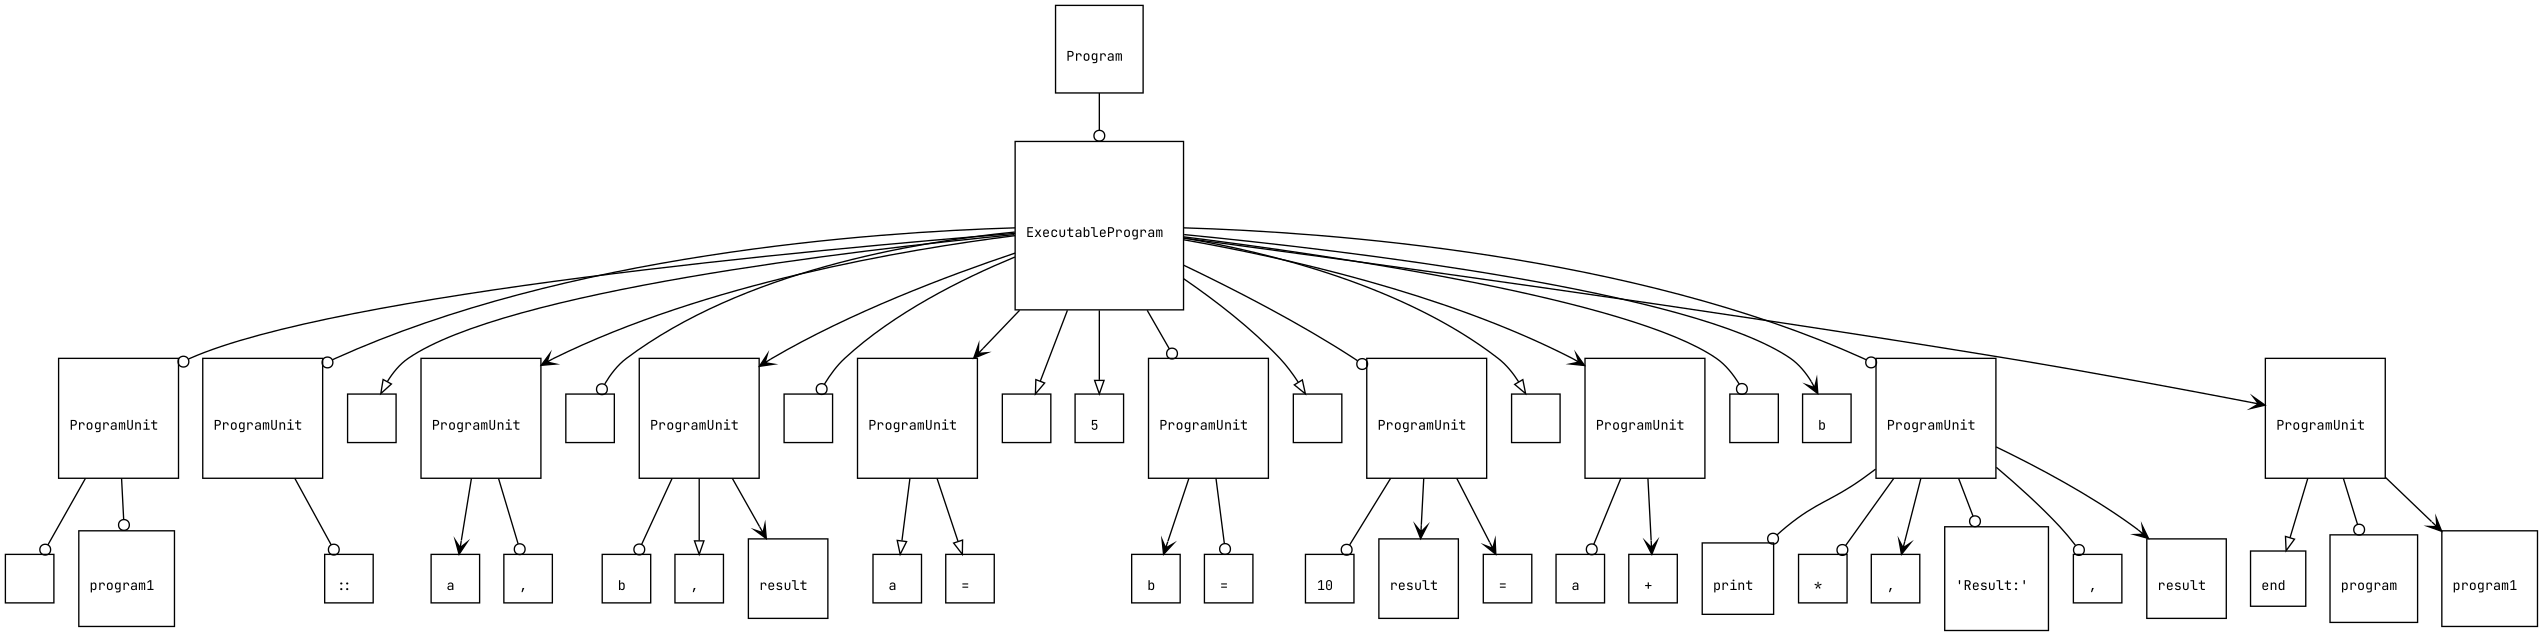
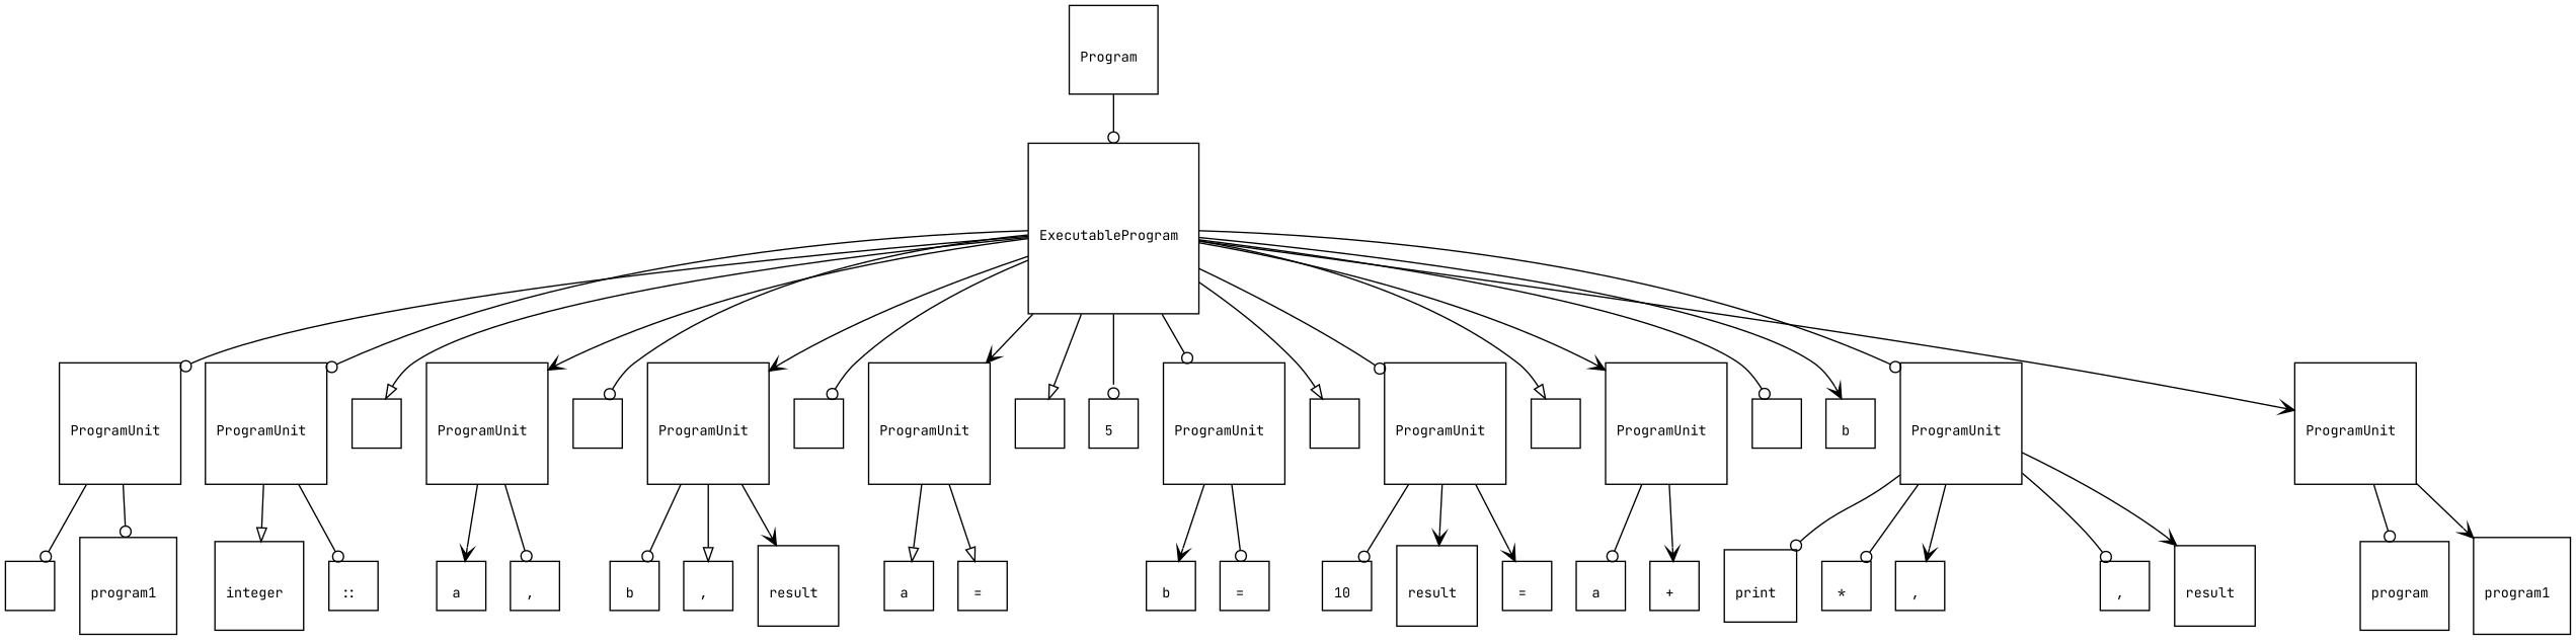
  digraph {
    fontname="JetBrains Mono"
    node [fontname="JetBrains Mono" fontsize=10 shape=square]
    edge [arrowhead=odot fontname="JetBrains Mono"]
    n1 [label="\lProgram \n"]
    n2 [label="\lExecutableProgram \n"]
    n3 [label="\lProgramUnit \n"]
    n4 [label="\lProgramUnit \n"]
    n5 [label="\l \n"]
    n6 [label="\lProgramUnit \n"]
    n7 [label="\l \n"]
    n8 [label="\lProgramUnit \n"]
    n9 [label="\l \n"]
    n10 [label="\lProgramUnit \n"]
    n11 [label="\l \n"]
    n12 [label="\l5 \n"]
    n13 [label="\lProgramUnit \n"]
    n14 [label="\l \n"]
    n15 [label="\lProgramUnit \n"]
    n16 [label="\l \n"]
    n17 [label="\lProgramUnit \n"]
    n18 [label="\l \n"]
    n19 [label="\lb \n"]
    n20 [label="\lProgramUnit \n"]
    n21 [label="\lProgramUnit \n"]
    n22 [label="\l \n"]
    n23 [label="\lprogram1 \n"]
+   n24 [label="\linteger \n"]
    n25 [label="\l:: \n"]
    n26 [label="\la \n"]
    n27 [label="\l, \n"]
    n28 [label="\lb \n"]
    n29 [label="\l, \n"]
    n30 [label="\lresult \n"]
    n31 [label="\la \n"]
    n32 [label="\l= \n"]
    n33 [label="\lb \n"]
    n34 [label="\l= \n"]
    n35 [label="\l10 \n"]
    n36 [label="\lresult \n"]
    n37 [label="\l= \n"]
    n38 [label="\la \n"]
    n39 [label="\l+ \n"]
    n40 [label="\lprint \n"]
    n41 [label="\l* \n"]
    n42 [label="\l, \n"]
-   n43 [label="\l'Result:' \n"]
    n44 [label="\l, \n"]
    n45 [label="\lresult \n"]
-   n46 [label="\lend \n"]
    n47 [label="\lprogram \n"]
    n48 [label="\lprogram1 \n"]
    n1 -> n2
    n2 -> n3
    n2 -> n4
    n2 -> n5 [arrowhead=onormal]
    n2 -> n6 [arrowhead=vee]
    n2 -> n7
    n2 -> n8 [arrowhead=vee]
    n2 -> n9
    n2 -> n10 [arrowhead=vee]
    n2 -> n11 [arrowhead=onormal]
-   n2 -> n12 [arrowhead=onormal]
+   n2 -> n12
    n2 -> n13
    n2 -> n14 [arrowhead=onormal]
    n2 -> n15
    n2 -> n16 [arrowhead=onormal]
    n2 -> n17 [arrowhead=vee]
    n2 -> n18
    n2 -> n19 [arrowhead=vee]
    n2 -> n20
    n2 -> n21 [arrowhead=vee]
    n3 -> n22
    n3 -> n23
+   n4 -> n24 [arrowhead=onormal]
    n4 -> n25
    n6 -> n26 [arrowhead=vee]
    n6 -> n27
    n8 -> n28
    n8 -> n29 [arrowhead=onormal]
    n8 -> n30 [arrowhead=vee]
    n10 -> n31 [arrowhead=onormal]
    n10 -> n32 [arrowhead=onormal]
    n13 -> n33 [arrowhead=vee]
    n13 -> n34
    n15 -> n35
    n15 -> n36 [arrowhead=vee]
    n15 -> n37 [arrowhead=vee]
    n17 -> n38
    n17 -> n39 [arrowhead=vee]
    n20 -> n40
    n20 -> n41
    n20 -> n42 [arrowhead=vee]
-   n20 -> n43
    n20 -> n44
    n20 -> n45 [arrowhead=vee]
-   n21 -> n46 [arrowhead=onormal]
    n21 -> n47
    n21 -> n48 [arrowhead=vee]
  }
